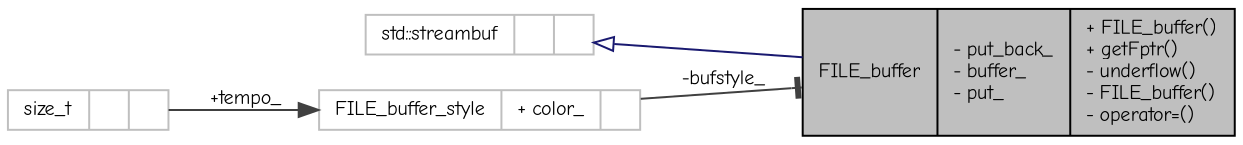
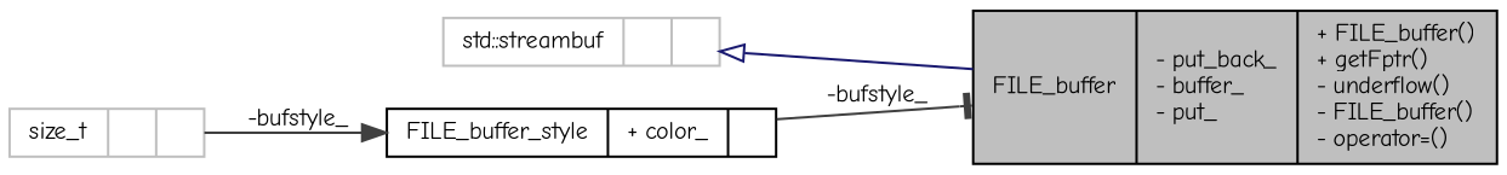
  digraph {
    fontname="Comic Neue"
    rankdir=LR
    node [color=black fillcolor=white fontname="Comic Neue" fontsize=10 shape=record style=filled]
    edge [color=grey25 fontname="Comic Neue" fontsize=10 labelfontname=Helvetica labelfontsize=10 style=solid]
    n1 [fillcolor=grey75 fontcolor=black height=0.2 label="{FILE_buffer\n|- put_back_\l- buffer_\l- put_\l|+ FILE_buffer()\l+ getFptr()\l- underflow()\l- FILE_buffer()\l- operator=()\l}" width=0.4]
    n2 [color=grey75 height=0.2 label="{std::streambuf\n||}" width=0.4]
-   n3 [color=grey75 height=0.2 label="{FILE_buffer_style\n|+ color_\l|}" width=0.4]
+   n3 [height=0.2 label="{FILE_buffer_style\n|+ color_\l|}" width=0.4]
    n4 [color=grey75 height=0.2 label="{size_t\n||}" width=0.4]
    n2 -> n1 [arrowtail=onormal color=midnightblue dir=back]
    n3 -> n1 [arrowhead=tee label=" -bufstyle_"]
-   n4 -> n3 [arrowhead=normal label=" +tempo_"]
+   n4 -> n3 [arrowhead=normal label=" -bufstyle_"]
  }
